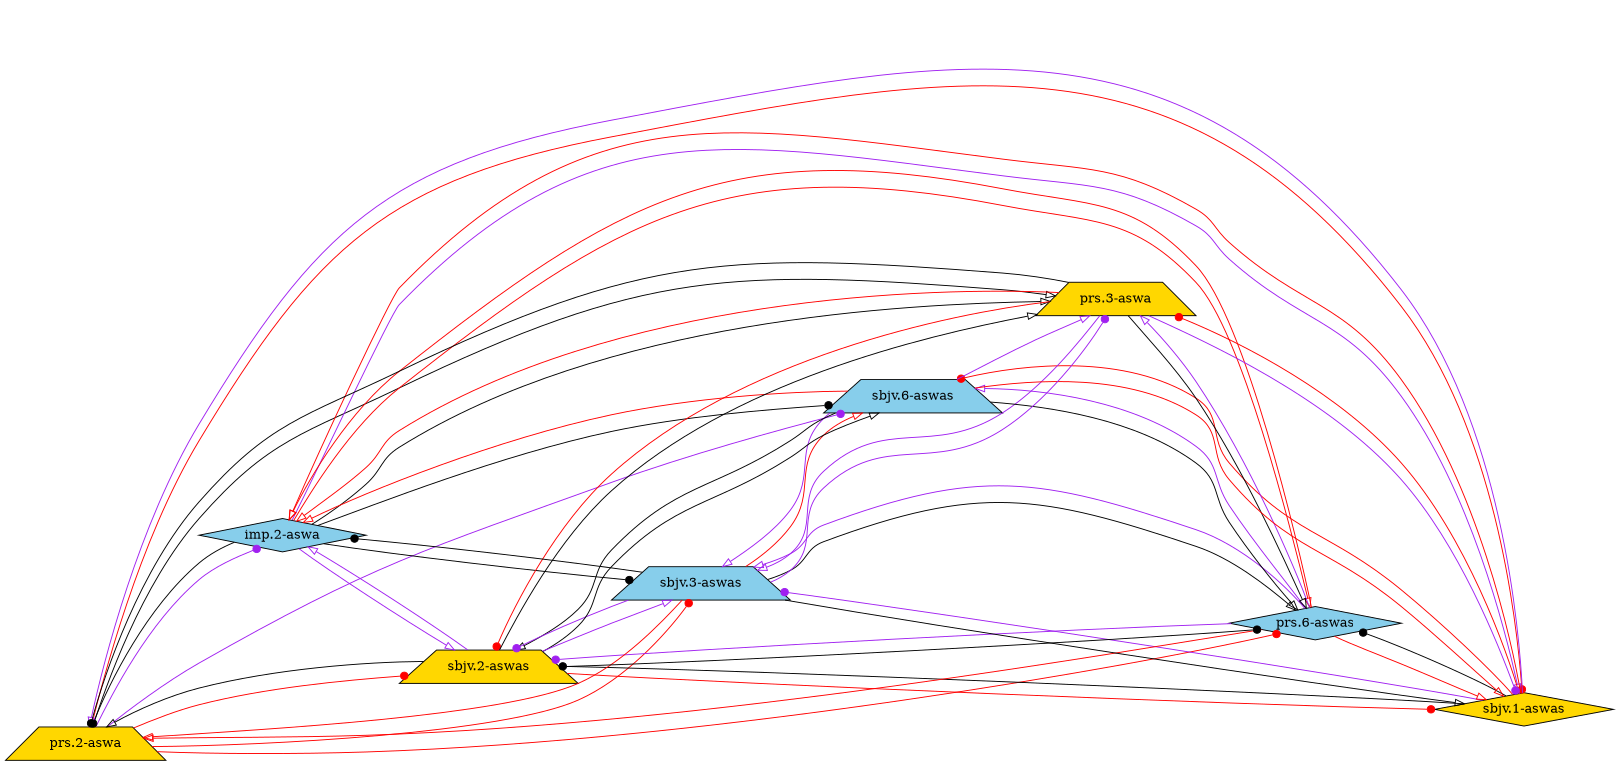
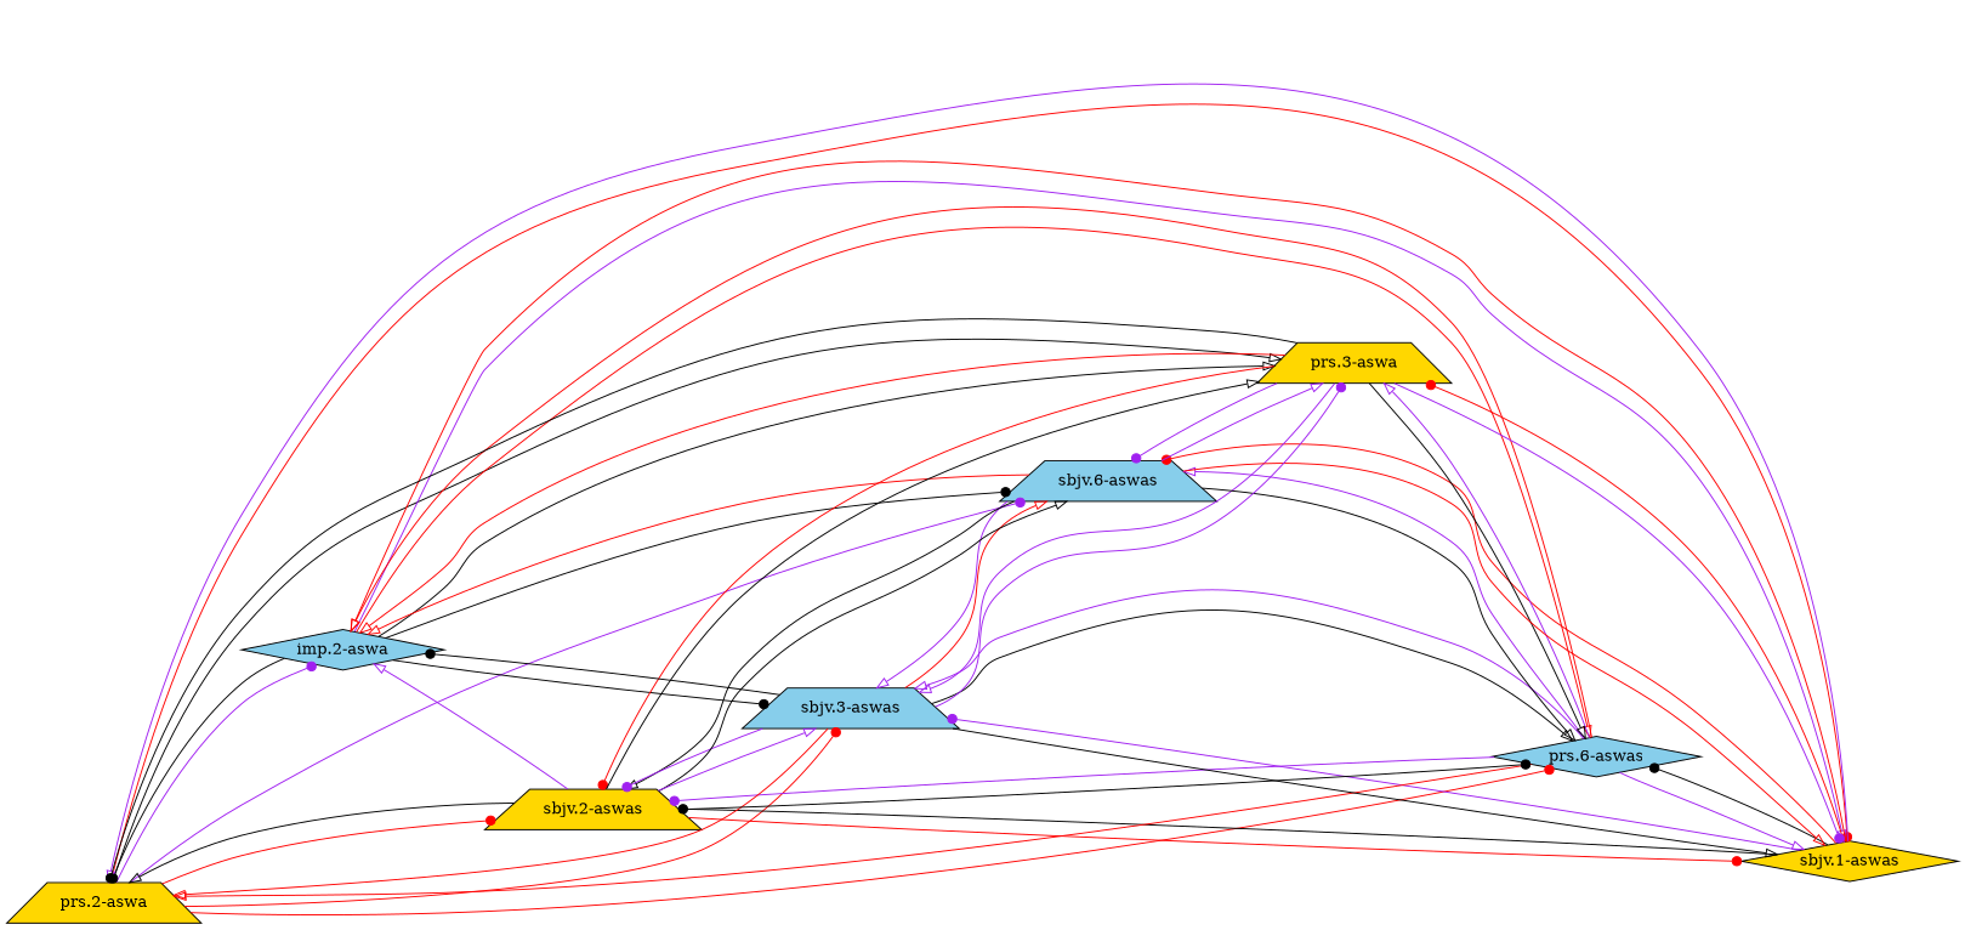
  strict digraph {
    rankdir=LR
    node [fillcolor=gold shape=trapezium style=filled weight=0.08]
    edge [arrowhead=onormal color=purple weight=0.08]
    "prs.2-aswa" [weight=0.5]
    "imp.2-aswa" [fillcolor=skyblue shape=diamond weight=0.5]
    "sbjv.1-aswas" [shape=diamond]
    "prs.6-aswas" [fillcolor=skyblue shape=diamond]
    "prs.3-aswa" [weight=0.5]
    "sbjv.6-aswas" [fillcolor=skyblue]
    "sbjv.3-aswas" [fillcolor=skyblue]
    "sbjv.2-aswas"
    "prs.2-aswa" -> "imp.2-aswa" [arrowhead=dot weight=0.5]
    "prs.2-aswa" -> "sbjv.1-aswas" [arrowhead=dot color=red weight=0.0128]
    "prs.2-aswa" -> "prs.6-aswas" [arrowhead=dot color=red weight=0.0128]
    "prs.2-aswa" -> "prs.3-aswa" [color=black weight=0.5]
    "prs.2-aswa" -> "sbjv.6-aswas" [arrowhead=dot weight=0.0128]
    "prs.2-aswa" -> "sbjv.3-aswas" [arrowhead=dot color=red weight=0.0128]
    "prs.2-aswa" -> "sbjv.2-aswas" [arrowhead=dot color=red weight=0.0128]
    "imp.2-aswa" -> "prs.2-aswa" [arrowhead=dot color=black weight=0.5]
    "imp.2-aswa" -> "sbjv.1-aswas" [weight=0.0128]
    "imp.2-aswa" -> "prs.6-aswas" [color=red weight=0.0128]
    "imp.2-aswa" -> "prs.3-aswa" [color=black weight=0.5]
    "imp.2-aswa" -> "sbjv.6-aswas" [arrowhead=dot color=black weight=0.0128]
    "imp.2-aswa" -> "sbjv.3-aswas" [arrowhead=dot color=black weight=0.0128]
-   "imp.2-aswa" -> "sbjv.2-aswas" [weight=0.0128]
    "sbjv.1-aswas" -> "prs.2-aswa" [weight=0.33]
    "sbjv.1-aswas" -> "imp.2-aswa" [color=red weight=0.33]
    "sbjv.1-aswas" -> "prs.6-aswas" [arrowhead=dot color=black]
    "sbjv.1-aswas" -> "prs.3-aswa" [arrowhead=dot color=red weight=0.33]
    "sbjv.1-aswas" -> "sbjv.6-aswas" [arrowhead=dot color=red]
    "sbjv.1-aswas" -> "sbjv.3-aswas" [arrowhead=dot]
    "sbjv.1-aswas" -> "sbjv.2-aswas" [arrowhead=dot color=black]
    "prs.6-aswas" -> "prs.2-aswa" [color=red weight=0.33]
    "prs.6-aswas" -> "imp.2-aswa" [color=red weight=0.33]
-   "prs.6-aswas" -> "sbjv.1-aswas" [color=red]
+   "prs.6-aswas" -> "sbjv.1-aswas"
    "prs.6-aswas" -> "prs.3-aswa" [weight=0.33]
    "prs.6-aswas" -> "sbjv.6-aswas"
    "prs.6-aswas" -> "sbjv.3-aswas"
    "prs.6-aswas" -> "sbjv.2-aswas" [arrowhead=dot]
    "prs.3-aswa" -> "prs.2-aswa" [arrowhead=dot color=black weight=0.5]
    "prs.3-aswa" -> "imp.2-aswa" [color=red weight=0.5]
    "prs.3-aswa" -> "sbjv.1-aswas" [arrowhead=dot weight=0.0128]
    "prs.3-aswa" -> "prs.6-aswas" [color=black weight=0.0128]
+   "prs.3-aswa" -> "sbjv.6-aswas" [arrowhead=dot weight=0.0128]
    "prs.3-aswa" -> "sbjv.3-aswas" [weight=0.0128]
    "prs.3-aswa" -> "sbjv.2-aswas" [arrowhead=dot color=red weight=0.0128]
    "sbjv.6-aswas" -> "imp.2-aswa" [color=red weight=0.33]
    "sbjv.6-aswas" -> "sbjv.1-aswas" [color=red]
    "sbjv.6-aswas" -> "prs.6-aswas" [color=black]
    "sbjv.6-aswas" -> "prs.3-aswa" [weight=0.33]
    "sbjv.6-aswas" -> "sbjv.3-aswas"
    "sbjv.6-aswas" -> "sbjv.2-aswas" [color=black]
    "sbjv.3-aswas" -> "prs.2-aswa" [color=red weight=0.33]
    "sbjv.3-aswas" -> "imp.2-aswa" [arrowhead=dot color=black weight=0.33]
    "sbjv.3-aswas" -> "sbjv.1-aswas" [color=black]
    "sbjv.3-aswas" -> "prs.6-aswas" [color=black]
    "sbjv.3-aswas" -> "prs.3-aswa" [arrowhead=dot weight=0.33]
    "sbjv.3-aswas" -> "sbjv.6-aswas" [color=red]
    "sbjv.3-aswas" -> "sbjv.2-aswas" [arrowhead=dot]
    "sbjv.2-aswas" -> "prs.2-aswa" [color=black weight=0.33]
    "sbjv.2-aswas" -> "imp.2-aswa" [weight=0.33]
    "sbjv.2-aswas" -> "sbjv.1-aswas" [arrowhead=dot color=red]
    "sbjv.2-aswas" -> "prs.6-aswas" [arrowhead=dot color=black]
    "sbjv.2-aswas" -> "prs.3-aswa" [color=black weight=0.33]
    "sbjv.2-aswas" -> "sbjv.6-aswas" [color=black]
    "sbjv.2-aswas" -> "sbjv.3-aswas"
  }
